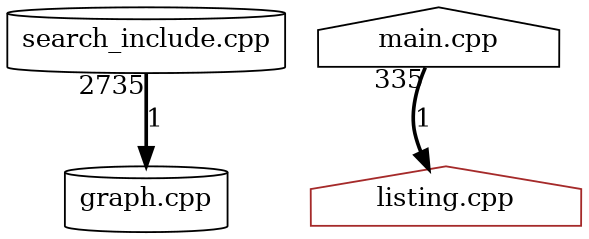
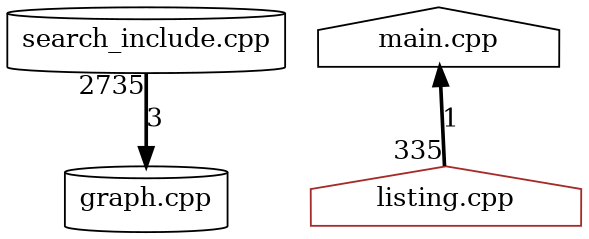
  digraph {
    node [color=black shape=cylinder]
    edge [style=bold]
    "search_include.cpp"
    "graph.cpp"
    "main.cpp" [shape=house]
    "listing.cpp" [color=brown shape=house]
-   "search_include.cpp" -> "graph.cpp" [label=1 taillabel=2735]
-   "main.cpp" -> "listing.cpp" [label=1 taillabel=335]
+   "search_include.cpp" -> "graph.cpp" [label=3 taillabel=2735]
+   "listing.cpp" -> "main.cpp" [label=1 taillabel=335]
  }
